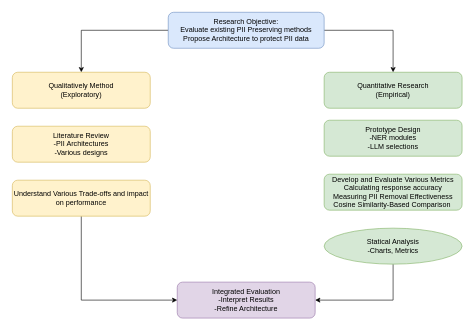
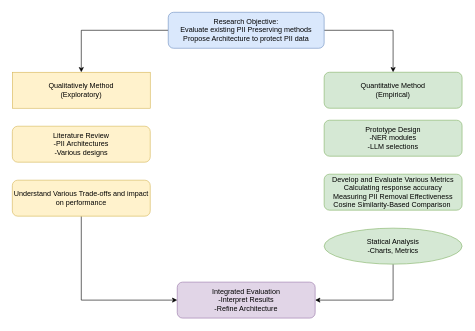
  <mxCell id="0" />
  <mxCell id="1" parent="0" />
  <mxCell id="2" style="edgeStyle=orthogonalEdgeStyle;rounded=0;orthogonalLoop=1;jettySize=auto;html=1;" edge="1" parent="1" source="4" target="5"><mxGeometry relative="1" as="geometry" /></mxCell>
  <mxCell id="3" style="edgeStyle=orthogonalEdgeStyle;rounded=0;orthogonalLoop=1;jettySize=auto;html=1;exitX=1;exitY=0.5;exitDx=0;exitDy=0;" edge="1" parent="1" source="4" target="6"><mxGeometry relative="1" as="geometry" /></mxCell>
  <mxCell id="4" value="Research Objective:&lt;div&gt;Evaluate existing PII Preserving methods&lt;/div&gt;&lt;div&gt;Propose Architecture to protect PII data&lt;/div&gt;" style="rounded=1;whiteSpace=wrap;html=1;fillColor=#dae8fc;strokeColor=#6c8ebf;" vertex="1" parent="1"><mxGeometry x="280" y="20" width="260" height="60" as="geometry" /></mxCell>
- <mxCell id="5" value="Qualitatively Method&lt;div&gt;(Exploratory)&lt;/div&gt;" style="rounded=1;whiteSpace=wrap;html=1;fillColor=#fff2cc;strokeColor=#d6b656;" vertex="1" parent="1"><mxGeometry x="20" y="120" width="230" height="60" as="geometry" /></mxCell>
- <mxCell id="6" value="Quantitative Research&lt;div&gt;(Empirical)&lt;/div&gt;" style="rounded=1;whiteSpace=wrap;html=1;fillColor=#d5e8d4;strokeColor=#82b366;" vertex="1" parent="1"><mxGeometry x="540" y="120" width="230" height="60" as="geometry" /></mxCell>
+ <mxCell id="5" value="Qualitatively Method&lt;div&gt;(Exploratory)&lt;/div&gt;" style="whiteSpace=wrap;html=1;fillColor=#fff2cc;strokeColor=#d6b656;rounded=0;" vertex="1" parent="1"><mxGeometry x="20" y="120" width="230" height="60" as="geometry" /></mxCell>
+ <mxCell id="6" value="Quantitative Method&lt;div&gt;(Empirical)&lt;/div&gt;" style="rounded=1;whiteSpace=wrap;html=1;fillColor=#d5e8d4;strokeColor=#82b366;" vertex="1" parent="1"><mxGeometry x="540" y="120" width="230" height="60" as="geometry" /></mxCell>
  <mxCell id="7" value="Literature Review&lt;div&gt;-PII Architectures&lt;/div&gt;&lt;div&gt;-Various designs&lt;/div&gt;" style="rounded=1;whiteSpace=wrap;html=1;fillColor=#fff2cc;strokeColor=#d6b656;" vertex="1" parent="1"><mxGeometry x="20" y="210" width="230" height="60" as="geometry" /></mxCell>
  <mxCell id="8" value="Prototype Design&lt;div&gt;-NER modules&lt;/div&gt;&lt;div&gt;-LLM selections&lt;/div&gt;" style="rounded=1;whiteSpace=wrap;html=1;fillColor=#d5e8d4;strokeColor=#82b366;" vertex="1" parent="1"><mxGeometry x="540" y="200" width="230" height="60" as="geometry" /></mxCell>
  <mxCell id="9" style="edgeStyle=orthogonalEdgeStyle;rounded=0;orthogonalLoop=1;jettySize=auto;html=1;exitX=0.5;exitY=1;exitDx=0;exitDy=0;entryX=0;entryY=0.5;entryDx=0;entryDy=0;" edge="1" parent="1" source="10" target="14"><mxGeometry relative="1" as="geometry" /></mxCell>
  <mxCell id="10" value="Understand Various Trade-offs and impact on performance" style="rounded=1;whiteSpace=wrap;html=1;fillColor=#fff2cc;strokeColor=#d6b656;" vertex="1" parent="1"><mxGeometry x="20" y="300" width="230" height="60" as="geometry" /></mxCell>
  <mxCell id="11" value="Develop and Evaluate Various Metrics&lt;div&gt;Calculating response accuracy&lt;/div&gt;&lt;div&gt;Measuring PII Removal Effectiveness&lt;/div&gt;&lt;div&gt;&lt;span style=&quot;background-color: transparent;&quot;&gt;Cosine Similarity-Based Comparison&lt;/span&gt;&amp;nbsp;&lt;/div&gt;" style="rounded=1;whiteSpace=wrap;html=1;fillColor=#d5e8d4;strokeColor=#82b366;" vertex="1" parent="1"><mxGeometry x="540" y="290" width="230" height="60" as="geometry" /></mxCell>
  <mxCell id="12" style="edgeStyle=orthogonalEdgeStyle;rounded=0;orthogonalLoop=1;jettySize=auto;html=1;exitX=0.5;exitY=1;exitDx=0;exitDy=0;entryX=1;entryY=0.5;entryDx=0;entryDy=0;" edge="1" parent="1" source="13" target="14"><mxGeometry relative="1" as="geometry" /></mxCell>
  <mxCell id="13" value="Statical Analysis&lt;div&gt;-Charts, Metrics&lt;/div&gt;" style="ellipse;whiteSpace=wrap;html=1;fillColor=#d5e8d4;strokeColor=#82b366;" vertex="1" parent="1"><mxGeometry x="540" y="380" width="230" height="60" as="geometry" /></mxCell>
  <mxCell id="14" value="Integrated Evaluation&lt;div&gt;-Interpret Results&lt;/div&gt;&lt;div&gt;-Refine Architecture&lt;/div&gt;" style="rounded=1;whiteSpace=wrap;html=1;fillColor=#e1d5e7;strokeColor=#9673a6;" vertex="1" parent="1"><mxGeometry x="295" y="470" width="230" height="60" as="geometry" /></mxCell>
